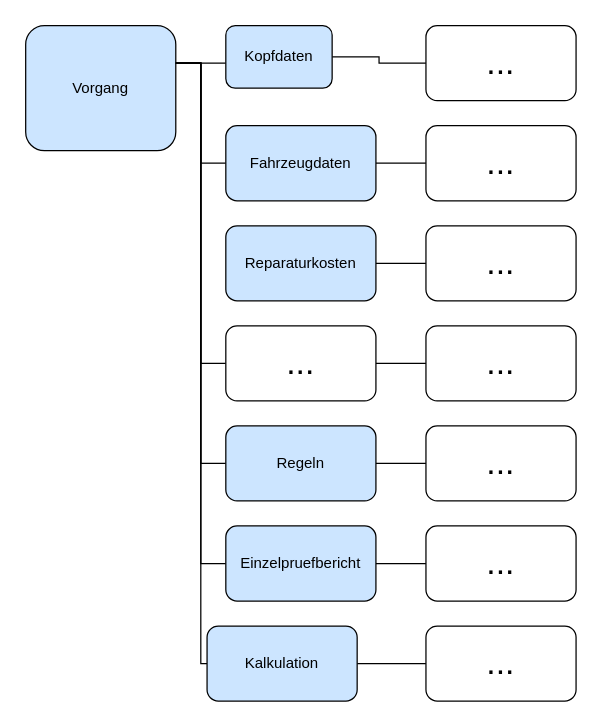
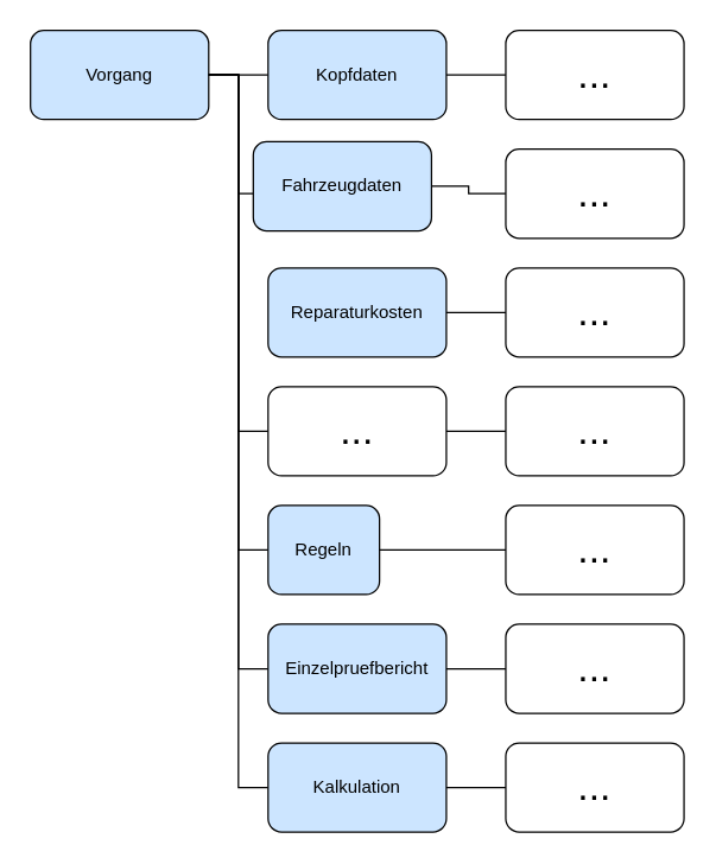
  <mxCell id="0" />
  <mxCell id="1" parent="0" />
  <mxCell id="2" style="edgeStyle=orthogonalEdgeStyle;rounded=0;orthogonalLoop=1;jettySize=auto;html=1;endArrow=none;endFill=0;startArrow=none;startFill=0;" parent="1" source="3" target="13" edge="1"><mxGeometry relative="1" as="geometry"><Array as="points"><mxPoint x="160" y="50" /><mxPoint x="160" y="290" /></Array></mxGeometry></mxCell>
- <mxCell id="3" value="Vorgang" style="rounded=1;whiteSpace=wrap;html=1;fillColor=#CCE5FF;" parent="1" vertex="1"><mxGeometry x="20" y="20" width="120" height="100" as="geometry" /></mxCell>
+ <mxCell id="3" value="Vorgang" style="rounded=1;whiteSpace=wrap;html=1;fillColor=#CCE5FF;" parent="1" vertex="1"><mxGeometry x="20" width="120" height="60" as="geometry" y="20" /></mxCell>
  <mxCell id="4" style="edgeStyle=orthogonalEdgeStyle;rounded=0;orthogonalLoop=1;jettySize=auto;html=1;endArrow=none;endFill=0;startArrow=none;startFill=0;" parent="1" source="6" target="3" edge="1"><mxGeometry relative="1" as="geometry"><Array as="points"><mxPoint x="160" y="50" /><mxPoint x="160" y="50" /></Array></mxGeometry></mxCell>
  <mxCell id="5" style="edgeStyle=orthogonalEdgeStyle;rounded=0;orthogonalLoop=1;jettySize=auto;html=1;fontSize=27;endArrow=none;endFill=0;startArrow=none;startFill=0;" parent="1" source="6" target="23" edge="1"><mxGeometry relative="1" as="geometry" /></mxCell>
- <mxCell id="6" value="Kopfdaten" style="rounded=1;whiteSpace=wrap;html=1;fillColor=#CCE5FF;" parent="1" vertex="1"><mxGeometry x="180" y="20" width="85" height="50" as="geometry" /></mxCell>
+ <mxCell id="6" value="Kopfdaten" style="rounded=1;whiteSpace=wrap;html=1;fillColor=#CCE5FF;" parent="1" vertex="1"><mxGeometry x="180" width="120" height="60" as="geometry" y="20" /></mxCell>
  <mxCell id="7" style="edgeStyle=orthogonalEdgeStyle;rounded=0;orthogonalLoop=1;jettySize=auto;html=1;endArrow=none;endFill=0;startArrow=none;startFill=0;" parent="1" source="9" target="3" edge="1"><mxGeometry relative="1" as="geometry"><Array as="points"><mxPoint x="160" y="130" /><mxPoint x="160" y="50" /></Array></mxGeometry></mxCell>
  <mxCell id="8" style="edgeStyle=orthogonalEdgeStyle;rounded=0;orthogonalLoop=1;jettySize=auto;html=1;fontSize=27;endArrow=none;endFill=0;startArrow=none;startFill=0;" parent="1" source="9" target="24" edge="1"><mxGeometry relative="1" as="geometry" /></mxCell>
- <mxCell id="9" value="Fahrzeugdaten" style="rounded=1;whiteSpace=wrap;html=1;fillColor=#CCE5FF;" parent="1" vertex="1"><mxGeometry x="180" y="100" width="120" height="60" as="geometry" /></mxCell>
+ <mxCell id="9" value="Fahrzeugdaten" style="rounded=1;whiteSpace=wrap;html=1;fillColor=#CCE5FF;" parent="1" vertex="1"><mxGeometry x="170" y="95" width="120" height="60" as="geometry" /></mxCell>
  <mxCell id="10" style="edgeStyle=orthogonalEdgeStyle;rounded=0;orthogonalLoop=1;jettySize=auto;html=1;fontSize=27;endArrow=none;endFill=0;startArrow=none;startFill=0;" parent="1" source="11" target="25" edge="1"><mxGeometry relative="1" as="geometry" /></mxCell>
  <mxCell id="11" value="Reparaturkosten" style="rounded=1;whiteSpace=wrap;html=1;fillColor=#CCE5FF;" parent="1" vertex="1"><mxGeometry x="180" y="180" width="120" height="60" as="geometry" /></mxCell>
  <mxCell id="12" style="edgeStyle=orthogonalEdgeStyle;rounded=0;orthogonalLoop=1;jettySize=auto;html=1;fontSize=27;endArrow=none;endFill=0;startArrow=none;startFill=0;" parent="1" source="13" target="26" edge="1"><mxGeometry relative="1" as="geometry" /></mxCell>
  <mxCell id="13" value="&lt;span style=&quot;font-size: 27px&quot;&gt;...&lt;/span&gt;" style="rounded=1;whiteSpace=wrap;html=1;fillColor=#FFFFFF;" parent="1" vertex="1"><mxGeometry x="180" y="260" width="120" height="60" as="geometry" /></mxCell>
  <mxCell id="14" style="edgeStyle=orthogonalEdgeStyle;rounded=0;orthogonalLoop=1;jettySize=auto;html=1;endArrow=none;endFill=0;startArrow=none;startFill=0;" parent="1" source="16" target="3" edge="1"><mxGeometry relative="1" as="geometry"><Array as="points"><mxPoint x="160" y="370" /><mxPoint x="160" y="50" /></Array></mxGeometry></mxCell>
  <mxCell id="15" style="edgeStyle=orthogonalEdgeStyle;rounded=0;orthogonalLoop=1;jettySize=auto;html=1;fontSize=27;endArrow=none;endFill=0;startArrow=none;startFill=0;" parent="1" source="16" target="27" edge="1"><mxGeometry relative="1" as="geometry" /></mxCell>
- <mxCell id="16" value="Regeln" style="rounded=1;whiteSpace=wrap;html=1;fillColor=#CCE5FF;" parent="1" vertex="1"><mxGeometry x="180" y="340" width="120" height="60" as="geometry" /></mxCell>
+ <mxCell id="16" value="Regeln" style="rounded=1;whiteSpace=wrap;html=1;fillColor=#CCE5FF;" parent="1" vertex="1"><mxGeometry x="180" y="340" width="75" height="60" as="geometry" /></mxCell>
  <mxCell id="17" style="edgeStyle=orthogonalEdgeStyle;rounded=0;orthogonalLoop=1;jettySize=auto;html=1;endArrow=none;endFill=0;startArrow=none;startFill=0;" parent="1" source="19" target="3" edge="1"><mxGeometry relative="1" as="geometry"><Array as="points"><mxPoint x="160" y="450" /><mxPoint x="160" y="50" /></Array></mxGeometry></mxCell>
  <mxCell id="18" style="edgeStyle=orthogonalEdgeStyle;rounded=0;orthogonalLoop=1;jettySize=auto;html=1;fontSize=27;endArrow=none;endFill=0;startArrow=none;startFill=0;" parent="1" source="19" target="28" edge="1"><mxGeometry relative="1" as="geometry" /></mxCell>
  <mxCell id="19" value="Einzelpruefbericht" style="rounded=1;whiteSpace=wrap;html=1;fillColor=#CCE5FF;" parent="1" vertex="1"><mxGeometry x="180" y="420" width="120" height="60" as="geometry" /></mxCell>
  <mxCell id="20" style="edgeStyle=orthogonalEdgeStyle;rounded=0;orthogonalLoop=1;jettySize=auto;html=1;endArrow=none;endFill=0;startArrow=none;startFill=0;" parent="1" source="22" target="3" edge="1"><mxGeometry relative="1" as="geometry"><Array as="points"><mxPoint x="160" y="530" /><mxPoint x="160" y="50" /></Array></mxGeometry></mxCell>
  <mxCell id="21" style="edgeStyle=orthogonalEdgeStyle;rounded=0;orthogonalLoop=1;jettySize=auto;html=1;fontSize=27;endArrow=none;endFill=0;startArrow=none;startFill=0;" parent="1" source="22" target="29" edge="1"><mxGeometry relative="1" as="geometry" /></mxCell>
- <mxCell id="22" value="Kalkulation" style="rounded=1;whiteSpace=wrap;html=1;fillColor=#CCE5FF;" parent="1" vertex="1"><mxGeometry x="165" y="500" width="120" height="60" as="geometry" /></mxCell>
+ <mxCell id="22" value="Kalkulation" style="rounded=1;whiteSpace=wrap;html=1;fillColor=#CCE5FF;" parent="1" vertex="1"><mxGeometry x="180" y="500" width="120" height="60" as="geometry" /></mxCell>
  <mxCell id="23" value="&lt;font style=&quot;font-size: 27px;&quot;&gt;...&lt;/font&gt;" style="rounded=1;whiteSpace=wrap;html=1;fillColor=#FFFFFF;" parent="1" vertex="1"><mxGeometry x="340" width="120" height="60" as="geometry" y="20" /></mxCell>
  <mxCell id="24" value="&lt;font style=&quot;font-size: 27px;&quot;&gt;...&lt;/font&gt;" style="rounded=1;whiteSpace=wrap;html=1;fillColor=#FFFFFF;" parent="1" vertex="1"><mxGeometry x="340" y="100" width="120" height="60" as="geometry" /></mxCell>
  <mxCell id="25" value="&lt;font style=&quot;font-size: 27px;&quot;&gt;...&lt;/font&gt;" style="rounded=1;whiteSpace=wrap;html=1;fillColor=#FFFFFF;" parent="1" vertex="1"><mxGeometry x="340" y="180" width="120" height="60" as="geometry" /></mxCell>
  <mxCell id="26" value="&lt;font style=&quot;font-size: 27px;&quot;&gt;...&lt;/font&gt;" style="rounded=1;whiteSpace=wrap;html=1;fillColor=#FFFFFF;" parent="1" vertex="1"><mxGeometry x="340" y="260" width="120" height="60" as="geometry" /></mxCell>
  <mxCell id="27" value="&lt;font style=&quot;font-size: 27px;&quot;&gt;...&lt;/font&gt;" style="rounded=1;whiteSpace=wrap;html=1;fillColor=#FFFFFF;" parent="1" vertex="1"><mxGeometry x="340" y="340" width="120" height="60" as="geometry" /></mxCell>
  <mxCell id="28" value="&lt;font style=&quot;font-size: 27px;&quot;&gt;...&lt;/font&gt;" style="rounded=1;whiteSpace=wrap;html=1;fillColor=#FFFFFF;" parent="1" vertex="1"><mxGeometry x="340" y="420" width="120" height="60" as="geometry" /></mxCell>
  <mxCell id="29" value="&lt;font style=&quot;font-size: 27px;&quot;&gt;...&lt;/font&gt;" style="rounded=1;whiteSpace=wrap;html=1;fillColor=#FFFFFF;" parent="1" vertex="1"><mxGeometry x="340" y="500" width="120" height="60" as="geometry" /></mxCell>
